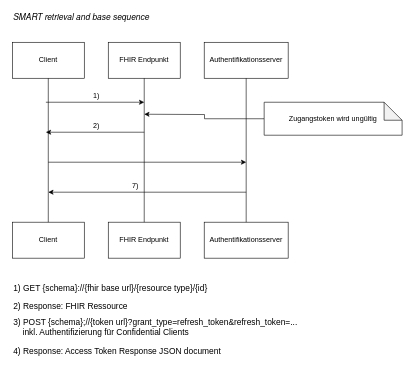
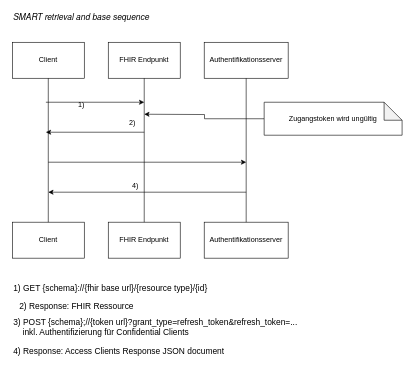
  <mxCell id="0" />
  <mxCell id="1" parent="0" />
  <mxCell id="2" value="Client" style="rounded=0;whiteSpace=wrap;html=1;" vertex="1" parent="1"><mxGeometry x="20" y="70" width="120" height="60" as="geometry" /></mxCell>
  <mxCell id="3" value="FHIR Endpunkt" style="rounded=0;whiteSpace=wrap;html=1;" vertex="1" parent="1"><mxGeometry x="180" y="70" width="120" height="60" as="geometry" /></mxCell>
  <mxCell id="4" value="Authentifikationsserver" style="rounded=0;whiteSpace=wrap;html=1;" vertex="1" parent="1"><mxGeometry x="340" y="70" width="140" height="60" as="geometry" /></mxCell>
  <mxCell id="5" value="" style="endArrow=none;html=1;entryX=0.5;entryY=1;entryDx=0;entryDy=0;" edge="1" parent="1" target="2"><mxGeometry width="50" height="50" relative="1" as="geometry"><mxPoint x="80" y="390" as="sourcePoint" /><mxPoint x="-75" y="140" as="targetPoint" /></mxGeometry></mxCell>
  <mxCell id="6" value="" style="endArrow=none;html=1;entryX=0.5;entryY=1;entryDx=0;entryDy=0;" edge="1" parent="1" target="3"><mxGeometry width="50" height="50" relative="1" as="geometry"><mxPoint x="240" y="390" as="sourcePoint" /><mxPoint x="90" y="140" as="targetPoint" /></mxGeometry></mxCell>
  <mxCell id="7" value="" style="endArrow=none;html=1;entryX=0.5;entryY=1;entryDx=0;entryDy=0;" edge="1" parent="1" target="4"><mxGeometry width="50" height="50" relative="1" as="geometry"><mxPoint x="410" y="390" as="sourcePoint" /><mxPoint x="250" y="140" as="targetPoint" /></mxGeometry></mxCell>
  <mxCell id="8" value="" style="endArrow=classic;html=1;" edge="1" parent="1"><mxGeometry width="50" height="50" relative="1" as="geometry"><mxPoint x="76" y="170" as="sourcePoint" /><mxPoint x="240" y="170" as="targetPoint" /></mxGeometry></mxCell>
  <mxCell id="9" value="" style="endArrow=none;html=1;horizontal=1;startArrow=classic;startFill=1;endFill=0;" edge="1" parent="1"><mxGeometry width="50" height="50" relative="1" as="geometry"><mxPoint x="76" y="220" as="sourcePoint" /><mxPoint x="240" y="220" as="targetPoint" /></mxGeometry></mxCell>
  <mxCell id="10" value="" style="endArrow=classic;html=1;" edge="1" parent="1"><mxGeometry width="50" height="50" relative="1" as="geometry"><mxPoint x="80" y="270" as="sourcePoint" /><mxPoint x="410" y="270" as="targetPoint" /></mxGeometry></mxCell>
  <mxCell id="11" value="" style="endArrow=none;html=1;startArrow=classic;startFill=1;endFill=0;" edge="1" parent="1"><mxGeometry width="50" height="50" relative="1" as="geometry"><mxPoint x="80" y="320" as="sourcePoint" /><mxPoint x="410" y="320" as="targetPoint" /></mxGeometry></mxCell>
- <mxCell id="12" value="7)" style="text;html=1;align=center;verticalAlign=middle;resizable=0;points=[];autosize=1;strokeColor=none;" vertex="1" parent="1"><mxGeometry x="210" y="300" width="30" height="20" as="geometry" /></mxCell>
+ <mxCell id="12" value="4)" style="text;html=1;align=center;verticalAlign=middle;resizable=0;points=[];autosize=1;strokeColor=none;" vertex="1" parent="1"><mxGeometry x="210" y="300" width="30" height="20" as="geometry" /></mxCell>
  <mxCell id="13" value="&lt;h5 id=&quot;smart-retrieval-and-refresh-sequence&quot; style=&quot;box-sizing: border-box ; font-family: &amp;#34;helvetica neue&amp;#34; , &amp;#34;helvetica&amp;#34; , &amp;#34;arial&amp;#34; , sans-serif ; font-weight: 500 ; line-height: 20px ; margin: 0px 0px 0.4em ; font-size: 14px ; overflow: visible&quot;&gt;&lt;em style=&quot;box-sizing: border-box&quot;&gt;SMART retrieval and base sequence&lt;/em&gt;&lt;/h5&gt;" style="text;html=1;strokeColor=none;fillColor=none;align=left;verticalAlign=middle;whiteSpace=wrap;rounded=0;fontSize=14;" vertex="1" parent="1"><mxGeometry x="20" y="20" width="330" height="20" as="geometry" /></mxCell>
  <mxCell id="14" value="Client" style="rounded=0;whiteSpace=wrap;html=1;" vertex="1" parent="1"><mxGeometry x="20" y="370" width="120" height="60" as="geometry" /></mxCell>
  <mxCell id="15" value="FHIR Endpunkt" style="rounded=0;whiteSpace=wrap;html=1;" vertex="1" parent="1"><mxGeometry x="180" y="370" width="120" height="60" as="geometry" /></mxCell>
  <mxCell id="16" value="Authentifikationsserver" style="rounded=0;whiteSpace=wrap;html=1;" vertex="1" parent="1"><mxGeometry x="340" y="370" width="140" height="60" as="geometry" /></mxCell>
- <mxCell id="17" value="1)" style="text;html=1;align=center;verticalAlign=middle;resizable=0;points=[];autosize=1;strokeColor=none;" vertex="1" parent="1"><mxGeometry x="145" y="150" width="30" height="20" as="geometry" /></mxCell>
- <mxCell id="18" value="2)" style="text;html=1;align=center;verticalAlign=middle;resizable=0;points=[];autosize=1;strokeColor=none;" vertex="1" parent="1"><mxGeometry x="145" y="200" width="30" height="20" as="geometry" /></mxCell>
+ <mxCell id="17" value="1)" style="text;html=1;align=center;verticalAlign=middle;resizable=0;points=[];autosize=1;strokeColor=none;" vertex="1" parent="1"><mxGeometry x="120" y="165" width="30" height="20" as="geometry" /></mxCell>
+ <mxCell id="18" value="2)" style="text;html=1;align=center;verticalAlign=middle;resizable=0;points=[];autosize=1;strokeColor=none;" vertex="1" parent="1"><mxGeometry x="205" y="195" width="30" height="20" as="geometry" /></mxCell>
  <mxCell id="19" value="&lt;span style=&quot;font-size: 14px&quot;&gt;1) GET {schema}://{fhir base url}/{resource type}/{id}&lt;br&gt;&lt;/span&gt;" style="text;html=1;strokeColor=none;fillColor=none;align=left;verticalAlign=middle;whiteSpace=wrap;rounded=0;fontSize=14;" vertex="1" parent="1"><mxGeometry x="20" y="470" width="570" height="20" as="geometry" /></mxCell>
- <mxCell id="20" value="&lt;span style=&quot;font-size: 14px&quot;&gt;2) Response: FHIR Ressource&lt;br&gt;&lt;/span&gt;" style="text;html=1;strokeColor=none;fillColor=none;align=left;verticalAlign=middle;whiteSpace=wrap;rounded=0;fontSize=14;" vertex="1" parent="1"><mxGeometry x="20" y="500" width="570" height="20" as="geometry" /></mxCell>
+ <mxCell id="20" value="&lt;span style=&quot;font-size: 14px&quot;&gt;2) Response: FHIR Ressource&lt;br&gt;&lt;/span&gt;" style="text;html=1;strokeColor=none;fillColor=none;align=left;verticalAlign=middle;whiteSpace=wrap;rounded=0;fontSize=14;" vertex="1" parent="1"><mxGeometry x="30" y="500" width="570" height="20" as="geometry" /></mxCell>
  <mxCell id="21" value="&lt;span style=&quot;font-size: 14px&quot;&gt;3)&amp;nbsp;&lt;/span&gt;POST {schema};//{token url}?grant_type=refresh_token&amp;amp;refresh_token=...&amp;nbsp;&lt;br&gt;&amp;nbsp; &amp;nbsp; inkl. Authentifizierung für Confidential Clients&lt;span style=&quot;font-size: 14px&quot;&gt;&lt;br&gt;&lt;/span&gt;" style="text;html=1;strokeColor=none;fillColor=none;align=left;verticalAlign=middle;whiteSpace=wrap;rounded=0;fontSize=14;" vertex="1" parent="1"><mxGeometry x="20" y="535" width="570" height="20" as="geometry" /></mxCell>
- <mxCell id="22" value="&lt;span style=&quot;font-size: 14px&quot;&gt;4) Response: Access Token Response JSON document&lt;br&gt;&lt;/span&gt;" style="text;html=1;strokeColor=none;fillColor=none;align=left;verticalAlign=middle;whiteSpace=wrap;rounded=0;fontSize=14;" vertex="1" parent="1"><mxGeometry x="20" y="574.5" width="570" height="20" as="geometry" /></mxCell>
+ <mxCell id="22" value="&lt;span style=&quot;font-size: 14px&quot;&gt;4) Response: Access Clients Response JSON document&lt;br&gt;&lt;/span&gt;" style="text;html=1;strokeColor=none;fillColor=none;align=left;verticalAlign=middle;whiteSpace=wrap;rounded=0;fontSize=14;" vertex="1" parent="1"><mxGeometry x="20" y="574.5" width="570" height="20" as="geometry" /></mxCell>
  <mxCell id="23" style="edgeStyle=orthogonalEdgeStyle;rounded=0;orthogonalLoop=1;jettySize=auto;html=1;exitX=0;exitY=0.5;exitDx=0;exitDy=0;exitPerimeter=0;" edge="1" parent="1" source="24"><mxGeometry relative="1" as="geometry"><mxPoint x="240" y="190" as="targetPoint" /></mxGeometry></mxCell>
  <mxCell id="24" value="Zugangstoken wird ungültig" style="shape=note;whiteSpace=wrap;html=1;backgroundOutline=1;darkOpacity=0.05;" vertex="1" parent="1"><mxGeometry x="440" y="170" width="230" height="55" as="geometry" /></mxCell>
